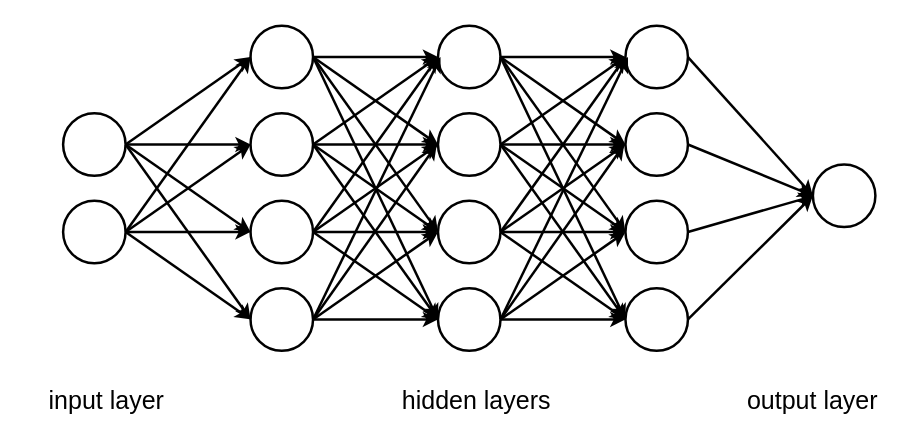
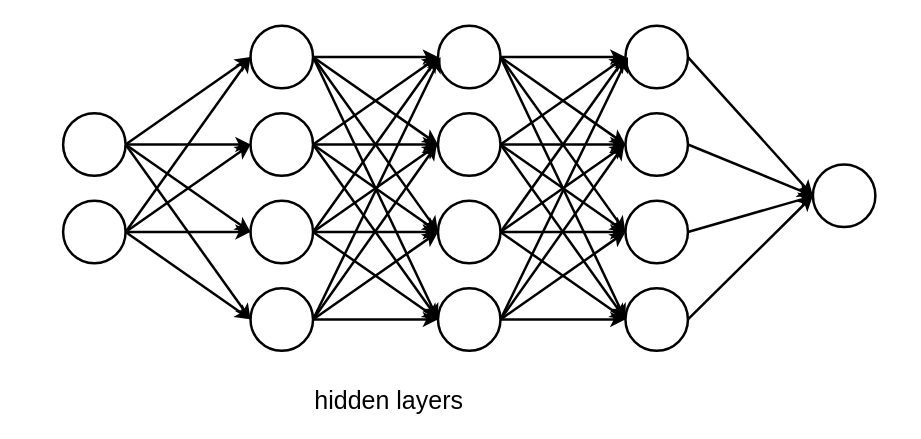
  <mxCell id="0" />
  <mxCell id="1" parent="0" />
  <mxCell id="2" value="" style="ellipse;whiteSpace=wrap;html=1;aspect=fixed;strokeWidth=2;" vertex="1" parent="1"><mxGeometry x="200" y="20" width="50" height="50" as="geometry" /></mxCell>
  <mxCell id="3" value="" style="ellipse;whiteSpace=wrap;html=1;aspect=fixed;strokeWidth=2;" vertex="1" parent="1"><mxGeometry x="200" y="90" width="50" height="50" as="geometry" /></mxCell>
  <mxCell id="4" value="" style="ellipse;whiteSpace=wrap;html=1;aspect=fixed;strokeWidth=2;" vertex="1" parent="1"><mxGeometry x="200" y="160" width="50" height="50" as="geometry" /></mxCell>
  <mxCell id="5" value="" style="ellipse;whiteSpace=wrap;html=1;aspect=fixed;strokeWidth=2;" vertex="1" parent="1"><mxGeometry x="200" y="230" width="50" height="50" as="geometry" /></mxCell>
  <mxCell id="6" value="" style="ellipse;whiteSpace=wrap;html=1;aspect=fixed;strokeWidth=2;" vertex="1" parent="1"><mxGeometry x="350" y="20" width="50" height="50" as="geometry" /></mxCell>
  <mxCell id="7" value="" style="ellipse;whiteSpace=wrap;html=1;aspect=fixed;strokeWidth=2;" vertex="1" parent="1"><mxGeometry x="350" y="90" width="50" height="50" as="geometry" /></mxCell>
  <mxCell id="8" value="" style="ellipse;whiteSpace=wrap;html=1;aspect=fixed;strokeWidth=2;" vertex="1" parent="1"><mxGeometry x="350" y="160" width="50" height="50" as="geometry" /></mxCell>
  <mxCell id="9" value="" style="ellipse;whiteSpace=wrap;html=1;aspect=fixed;strokeWidth=2;" vertex="1" parent="1"><mxGeometry x="350" y="230" width="50" height="50" as="geometry" /></mxCell>
  <mxCell id="10" value="" style="ellipse;whiteSpace=wrap;html=1;aspect=fixed;strokeWidth=2;" vertex="1" parent="1"><mxGeometry x="650" y="131" width="50" height="50" as="geometry" /></mxCell>
  <mxCell id="11" value="" style="ellipse;whiteSpace=wrap;html=1;aspect=fixed;strokeWidth=2;" vertex="1" parent="1"><mxGeometry x="50" y="90" width="50" height="50" as="geometry" /></mxCell>
  <mxCell id="12" value="" style="ellipse;whiteSpace=wrap;html=1;aspect=fixed;strokeWidth=2;" vertex="1" parent="1"><mxGeometry x="50" y="160" width="50" height="50" as="geometry" /></mxCell>
  <mxCell id="13" value="" style="endArrow=classic;html=1;exitX=1;exitY=0.5;exitDx=0;exitDy=0;entryX=0;entryY=0.5;entryDx=0;entryDy=0;strokeWidth=2;" edge="1" parent="1" source="11" target="2"><mxGeometry width="50" height="50" relative="1" as="geometry"><mxPoint x="52" y="350" as="sourcePoint" /><mxPoint x="102" y="300" as="targetPoint" /></mxGeometry></mxCell>
  <mxCell id="14" value="" style="endArrow=classic;html=1;strokeWidth=2;" edge="1" parent="1" source="11" target="3"><mxGeometry width="50" height="50" relative="1" as="geometry"><mxPoint x="102" y="110" as="sourcePoint" /><mxPoint x="210" y="55" as="targetPoint" /></mxGeometry></mxCell>
  <mxCell id="15" value="" style="endArrow=classic;html=1;exitX=1;exitY=0.5;exitDx=0;exitDy=0;entryX=0;entryY=0.5;entryDx=0;entryDy=0;strokeWidth=2;" edge="1" parent="1" source="11" target="4"><mxGeometry width="50" height="50" relative="1" as="geometry"><mxPoint x="120" y="135" as="sourcePoint" /><mxPoint x="220" y="65" as="targetPoint" /></mxGeometry></mxCell>
  <mxCell id="16" value="" style="endArrow=classic;html=1;entryX=0;entryY=0.5;entryDx=0;entryDy=0;strokeWidth=2;exitX=1;exitY=0.5;exitDx=0;exitDy=0;" edge="1" parent="1" source="11" target="5"><mxGeometry width="50" height="50" relative="1" as="geometry"><mxPoint x="130" y="145" as="sourcePoint" /><mxPoint x="230" y="75" as="targetPoint" /></mxGeometry></mxCell>
  <mxCell id="17" value="" style="endArrow=classic;html=1;exitX=1;exitY=0.5;exitDx=0;exitDy=0;entryX=0;entryY=0.5;entryDx=0;entryDy=0;strokeWidth=2;" edge="1" parent="1" source="12" target="2"><mxGeometry width="50" height="50" relative="1" as="geometry"><mxPoint x="140" y="155" as="sourcePoint" /><mxPoint x="240" y="85" as="targetPoint" /></mxGeometry></mxCell>
  <mxCell id="18" value="" style="endArrow=classic;html=1;exitX=1;exitY=0.5;exitDx=0;exitDy=0;entryX=0;entryY=0.5;entryDx=0;entryDy=0;strokeWidth=2;" edge="1" parent="1" source="12" target="3"><mxGeometry width="50" height="50" relative="1" as="geometry"><mxPoint x="150" y="165" as="sourcePoint" /><mxPoint x="250" y="95" as="targetPoint" /></mxGeometry></mxCell>
  <mxCell id="19" value="" style="endArrow=classic;html=1;exitX=1;exitY=0.5;exitDx=0;exitDy=0;strokeWidth=2;" edge="1" parent="1" source="12" target="4"><mxGeometry width="50" height="50" relative="1" as="geometry"><mxPoint x="160" y="175" as="sourcePoint" /><mxPoint x="260" y="105" as="targetPoint" /></mxGeometry></mxCell>
  <mxCell id="20" value="" style="endArrow=classic;html=1;exitX=1;exitY=0.5;exitDx=0;exitDy=0;entryX=0;entryY=0.5;entryDx=0;entryDy=0;strokeWidth=2;" edge="1" parent="1" source="12" target="5"><mxGeometry width="50" height="50" relative="1" as="geometry"><mxPoint x="170" y="185" as="sourcePoint" /><mxPoint x="270" y="115" as="targetPoint" /></mxGeometry></mxCell>
  <mxCell id="21" value="" style="endArrow=classic;html=1;exitX=1;exitY=0.5;exitDx=0;exitDy=0;entryX=0;entryY=0.5;entryDx=0;entryDy=0;strokeWidth=2;" edge="1" parent="1" source="2" target="6"><mxGeometry width="50" height="50" relative="1" as="geometry"><mxPoint x="180" y="195" as="sourcePoint" /><mxPoint x="280" y="125" as="targetPoint" /></mxGeometry></mxCell>
  <mxCell id="22" value="" style="endArrow=classic;html=1;exitX=1;exitY=0.5;exitDx=0;exitDy=0;entryX=0;entryY=0.5;entryDx=0;entryDy=0;strokeWidth=2;" edge="1" parent="1" source="2" target="7"><mxGeometry width="50" height="50" relative="1" as="geometry"><mxPoint x="190" y="205" as="sourcePoint" /><mxPoint x="290" y="135" as="targetPoint" /></mxGeometry></mxCell>
  <mxCell id="23" value="" style="endArrow=classic;html=1;exitX=1;exitY=0.5;exitDx=0;exitDy=0;entryX=0;entryY=0.5;entryDx=0;entryDy=0;strokeWidth=2;" edge="1" parent="1" source="2" target="8"><mxGeometry width="50" height="50" relative="1" as="geometry"><mxPoint x="200" y="215" as="sourcePoint" /><mxPoint x="300" y="145" as="targetPoint" /></mxGeometry></mxCell>
  <mxCell id="24" value="" style="endArrow=classic;html=1;exitX=1;exitY=0.5;exitDx=0;exitDy=0;entryX=0;entryY=0.5;entryDx=0;entryDy=0;strokeWidth=2;" edge="1" parent="1" source="2" target="9"><mxGeometry width="50" height="50" relative="1" as="geometry"><mxPoint x="210" y="225" as="sourcePoint" /><mxPoint x="310" y="155" as="targetPoint" /></mxGeometry></mxCell>
  <mxCell id="25" value="" style="endArrow=classic;html=1;exitX=1;exitY=0.5;exitDx=0;exitDy=0;entryX=0;entryY=0.5;entryDx=0;entryDy=0;strokeWidth=2;" edge="1" parent="1" source="3" target="6"><mxGeometry width="50" height="50" relative="1" as="geometry"><mxPoint x="220" y="235" as="sourcePoint" /><mxPoint x="320" y="165" as="targetPoint" /></mxGeometry></mxCell>
  <mxCell id="26" value="" style="endArrow=classic;html=1;exitX=1;exitY=0.5;exitDx=0;exitDy=0;entryX=0;entryY=0.5;entryDx=0;entryDy=0;strokeWidth=2;" edge="1" parent="1" source="3" target="7"><mxGeometry width="50" height="50" relative="1" as="geometry"><mxPoint x="230" y="245" as="sourcePoint" /><mxPoint x="330" y="175" as="targetPoint" /></mxGeometry></mxCell>
  <mxCell id="27" value="" style="endArrow=classic;html=1;exitX=1;exitY=0.5;exitDx=0;exitDy=0;entryX=0;entryY=0.5;entryDx=0;entryDy=0;strokeWidth=2;" edge="1" parent="1" source="3" target="8"><mxGeometry width="50" height="50" relative="1" as="geometry"><mxPoint x="240" y="255" as="sourcePoint" /><mxPoint x="340" y="185" as="targetPoint" /></mxGeometry></mxCell>
  <mxCell id="28" value="" style="endArrow=classic;html=1;exitX=1;exitY=0.5;exitDx=0;exitDy=0;entryX=0;entryY=0.5;entryDx=0;entryDy=0;strokeWidth=2;" edge="1" parent="1" source="3" target="9"><mxGeometry width="50" height="50" relative="1" as="geometry"><mxPoint x="250" y="265" as="sourcePoint" /><mxPoint x="350" y="195" as="targetPoint" /></mxGeometry></mxCell>
  <mxCell id="29" value="" style="endArrow=classic;html=1;entryX=0;entryY=0.5;entryDx=0;entryDy=0;strokeWidth=2;exitX=1;exitY=0.5;exitDx=0;exitDy=0;" edge="1" parent="1" source="4" target="6"><mxGeometry width="50" height="50" relative="1" as="geometry"><mxPoint x="260" y="275" as="sourcePoint" /><mxPoint x="360" y="205" as="targetPoint" /></mxGeometry></mxCell>
  <mxCell id="30" value="" style="endArrow=classic;html=1;exitX=1;exitY=0.5;exitDx=0;exitDy=0;entryX=0;entryY=0.5;entryDx=0;entryDy=0;strokeWidth=2;" edge="1" parent="1" source="4" target="7"><mxGeometry width="50" height="50" relative="1" as="geometry"><mxPoint x="270" y="285" as="sourcePoint" /><mxPoint x="370" y="215" as="targetPoint" /></mxGeometry></mxCell>
  <mxCell id="31" value="" style="endArrow=classic;html=1;exitX=1;exitY=0.5;exitDx=0;exitDy=0;entryX=0;entryY=0.5;entryDx=0;entryDy=0;strokeWidth=2;" edge="1" parent="1" source="4" target="8"><mxGeometry width="50" height="50" relative="1" as="geometry"><mxPoint x="280" y="295" as="sourcePoint" /><mxPoint x="380" y="225" as="targetPoint" /></mxGeometry></mxCell>
  <mxCell id="32" value="" style="endArrow=classic;html=1;exitX=1;exitY=0.5;exitDx=0;exitDy=0;entryX=0;entryY=0.5;entryDx=0;entryDy=0;strokeWidth=2;" edge="1" parent="1" source="4" target="9"><mxGeometry width="50" height="50" relative="1" as="geometry"><mxPoint x="290" y="305" as="sourcePoint" /><mxPoint x="390" y="235" as="targetPoint" /></mxGeometry></mxCell>
  <mxCell id="33" value="" style="endArrow=classic;html=1;strokeWidth=2;exitX=1;exitY=0.5;exitDx=0;exitDy=0;" edge="1" parent="1" source="5"><mxGeometry width="50" height="50" relative="1" as="geometry"><mxPoint x="300" y="315" as="sourcePoint" /><mxPoint x="352" y="45" as="targetPoint" /></mxGeometry></mxCell>
  <mxCell id="34" value="" style="endArrow=classic;html=1;exitX=1;exitY=0.5;exitDx=0;exitDy=0;strokeWidth=2;" edge="1" parent="1" source="5"><mxGeometry width="50" height="50" relative="1" as="geometry"><mxPoint x="310" y="325" as="sourcePoint" /><mxPoint x="349" y="115" as="targetPoint" /></mxGeometry></mxCell>
  <mxCell id="35" value="" style="endArrow=classic;html=1;entryX=0;entryY=0.5;entryDx=0;entryDy=0;strokeWidth=2;exitX=1;exitY=0.5;exitDx=0;exitDy=0;" edge="1" parent="1" source="5" target="8"><mxGeometry width="50" height="50" relative="1" as="geometry"><mxPoint x="320" y="335" as="sourcePoint" /><mxPoint x="420" y="265" as="targetPoint" /></mxGeometry></mxCell>
  <mxCell id="36" value="" style="endArrow=classic;html=1;entryX=0;entryY=0.5;entryDx=0;entryDy=0;strokeWidth=2;" edge="1" parent="1" source="5" target="9"><mxGeometry width="50" height="50" relative="1" as="geometry"><mxPoint x="330" y="345" as="sourcePoint" /><mxPoint x="430" y="275" as="targetPoint" /></mxGeometry></mxCell>
  <mxCell id="37" value="" style="ellipse;whiteSpace=wrap;html=1;aspect=fixed;strokeWidth=2;" vertex="1" parent="1"><mxGeometry x="500" y="20" width="50" height="50" as="geometry" /></mxCell>
  <mxCell id="38" value="" style="ellipse;whiteSpace=wrap;html=1;aspect=fixed;strokeWidth=2;" vertex="1" parent="1"><mxGeometry x="500" y="90" width="50" height="50" as="geometry" /></mxCell>
  <mxCell id="39" value="" style="ellipse;whiteSpace=wrap;html=1;aspect=fixed;strokeWidth=2;" vertex="1" parent="1"><mxGeometry x="500" y="160" width="50" height="50" as="geometry" /></mxCell>
  <mxCell id="40" value="" style="ellipse;whiteSpace=wrap;html=1;aspect=fixed;strokeWidth=2;" vertex="1" parent="1"><mxGeometry x="500" y="230" width="50" height="50" as="geometry" /></mxCell>
  <mxCell id="41" value="" style="endArrow=classic;html=1;exitX=1;exitY=0.5;exitDx=0;exitDy=0;entryX=0;entryY=0.5;entryDx=0;entryDy=0;strokeWidth=2;" edge="1" parent="1" target="37"><mxGeometry width="50" height="50" relative="1" as="geometry"><mxPoint x="400" y="45" as="sourcePoint" /><mxPoint x="430" y="125" as="targetPoint" /></mxGeometry></mxCell>
  <mxCell id="42" value="" style="endArrow=classic;html=1;exitX=1;exitY=0.5;exitDx=0;exitDy=0;entryX=0;entryY=0.5;entryDx=0;entryDy=0;strokeWidth=2;" edge="1" parent="1" target="38"><mxGeometry width="50" height="50" relative="1" as="geometry"><mxPoint x="400" y="45" as="sourcePoint" /><mxPoint x="440" y="135" as="targetPoint" /></mxGeometry></mxCell>
  <mxCell id="43" value="" style="endArrow=classic;html=1;exitX=1;exitY=0.5;exitDx=0;exitDy=0;entryX=0;entryY=0.5;entryDx=0;entryDy=0;strokeWidth=2;" edge="1" parent="1" target="39"><mxGeometry width="50" height="50" relative="1" as="geometry"><mxPoint x="400" y="45" as="sourcePoint" /><mxPoint x="450" y="145" as="targetPoint" /></mxGeometry></mxCell>
  <mxCell id="44" value="" style="endArrow=classic;html=1;exitX=1;exitY=0.5;exitDx=0;exitDy=0;entryX=0;entryY=0.5;entryDx=0;entryDy=0;strokeWidth=2;" edge="1" parent="1" target="40"><mxGeometry width="50" height="50" relative="1" as="geometry"><mxPoint x="400" y="45" as="sourcePoint" /><mxPoint x="460" y="155" as="targetPoint" /></mxGeometry></mxCell>
  <mxCell id="45" value="" style="endArrow=classic;html=1;exitX=1;exitY=0.5;exitDx=0;exitDy=0;entryX=0;entryY=0.5;entryDx=0;entryDy=0;strokeWidth=2;" edge="1" parent="1" target="37"><mxGeometry width="50" height="50" relative="1" as="geometry"><mxPoint x="400" y="115" as="sourcePoint" /><mxPoint x="470" y="165" as="targetPoint" /></mxGeometry></mxCell>
  <mxCell id="46" value="" style="endArrow=classic;html=1;exitX=1;exitY=0.5;exitDx=0;exitDy=0;entryX=0;entryY=0.5;entryDx=0;entryDy=0;strokeWidth=2;" edge="1" parent="1" target="38"><mxGeometry width="50" height="50" relative="1" as="geometry"><mxPoint x="400" y="115" as="sourcePoint" /><mxPoint x="480" y="175" as="targetPoint" /></mxGeometry></mxCell>
  <mxCell id="47" value="" style="endArrow=classic;html=1;exitX=1;exitY=0.5;exitDx=0;exitDy=0;entryX=0;entryY=0.5;entryDx=0;entryDy=0;strokeWidth=2;" edge="1" parent="1" target="39"><mxGeometry width="50" height="50" relative="1" as="geometry"><mxPoint x="400" y="115" as="sourcePoint" /><mxPoint x="490" y="185" as="targetPoint" /></mxGeometry></mxCell>
  <mxCell id="48" value="" style="endArrow=classic;html=1;exitX=1;exitY=0.5;exitDx=0;exitDy=0;entryX=0;entryY=0.5;entryDx=0;entryDy=0;strokeWidth=2;" edge="1" parent="1" target="40"><mxGeometry width="50" height="50" relative="1" as="geometry"><mxPoint x="400" y="115" as="sourcePoint" /><mxPoint x="500" y="195" as="targetPoint" /></mxGeometry></mxCell>
  <mxCell id="49" value="" style="endArrow=classic;html=1;entryX=0;entryY=0.5;entryDx=0;entryDy=0;strokeWidth=2;exitX=1;exitY=0.5;exitDx=0;exitDy=0;" edge="1" parent="1" target="37"><mxGeometry width="50" height="50" relative="1" as="geometry"><mxPoint x="400" y="185" as="sourcePoint" /><mxPoint x="510" y="205" as="targetPoint" /></mxGeometry></mxCell>
  <mxCell id="50" value="" style="endArrow=classic;html=1;exitX=1;exitY=0.5;exitDx=0;exitDy=0;entryX=0;entryY=0.5;entryDx=0;entryDy=0;strokeWidth=2;" edge="1" parent="1" target="38"><mxGeometry width="50" height="50" relative="1" as="geometry"><mxPoint x="400" y="185" as="sourcePoint" /><mxPoint x="520" y="215" as="targetPoint" /></mxGeometry></mxCell>
  <mxCell id="51" value="" style="endArrow=classic;html=1;exitX=1;exitY=0.5;exitDx=0;exitDy=0;entryX=0;entryY=0.5;entryDx=0;entryDy=0;strokeWidth=2;" edge="1" parent="1" target="39"><mxGeometry width="50" height="50" relative="1" as="geometry"><mxPoint x="400" y="185" as="sourcePoint" /><mxPoint x="530" y="225" as="targetPoint" /></mxGeometry></mxCell>
  <mxCell id="52" value="" style="endArrow=classic;html=1;exitX=1;exitY=0.5;exitDx=0;exitDy=0;entryX=0;entryY=0.5;entryDx=0;entryDy=0;strokeWidth=2;" edge="1" parent="1" target="40"><mxGeometry width="50" height="50" relative="1" as="geometry"><mxPoint x="400" y="185" as="sourcePoint" /><mxPoint x="540" y="235" as="targetPoint" /></mxGeometry></mxCell>
  <mxCell id="53" value="" style="endArrow=classic;html=1;strokeWidth=2;exitX=1;exitY=0.5;exitDx=0;exitDy=0;" edge="1" parent="1"><mxGeometry width="50" height="50" relative="1" as="geometry"><mxPoint x="400" y="255" as="sourcePoint" /><mxPoint x="502" y="45" as="targetPoint" /></mxGeometry></mxCell>
  <mxCell id="54" value="" style="endArrow=classic;html=1;exitX=1;exitY=0.5;exitDx=0;exitDy=0;strokeWidth=2;" edge="1" parent="1"><mxGeometry width="50" height="50" relative="1" as="geometry"><mxPoint x="400" y="255" as="sourcePoint" /><mxPoint x="499" y="115" as="targetPoint" /></mxGeometry></mxCell>
  <mxCell id="55" value="" style="endArrow=classic;html=1;entryX=0;entryY=0.5;entryDx=0;entryDy=0;strokeWidth=2;exitX=1;exitY=0.5;exitDx=0;exitDy=0;" edge="1" parent="1" target="39"><mxGeometry width="50" height="50" relative="1" as="geometry"><mxPoint x="400" y="255" as="sourcePoint" /><mxPoint x="570" y="265" as="targetPoint" /></mxGeometry></mxCell>
  <mxCell id="56" value="" style="endArrow=classic;html=1;entryX=0;entryY=0.5;entryDx=0;entryDy=0;strokeWidth=2;" edge="1" parent="1" target="40"><mxGeometry width="50" height="50" relative="1" as="geometry"><mxPoint x="400" y="255" as="sourcePoint" /><mxPoint x="580" y="275" as="targetPoint" /></mxGeometry></mxCell>
  <mxCell id="57" value="" style="endArrow=classic;html=1;entryX=0;entryY=0.5;entryDx=0;entryDy=0;strokeWidth=2;exitX=1;exitY=0.5;exitDx=0;exitDy=0;" edge="1" parent="1" source="37" target="10"><mxGeometry width="50" height="50" relative="1" as="geometry"><mxPoint x="410" y="265" as="sourcePoint" /><mxPoint x="510" y="265" as="targetPoint" /></mxGeometry></mxCell>
  <mxCell id="58" value="" style="endArrow=classic;html=1;entryX=0;entryY=0.5;entryDx=0;entryDy=0;strokeWidth=2;exitX=1;exitY=0.5;exitDx=0;exitDy=0;" edge="1" parent="1" source="38" target="10"><mxGeometry width="50" height="50" relative="1" as="geometry"><mxPoint x="420" y="275" as="sourcePoint" /><mxPoint x="520" y="275" as="targetPoint" /></mxGeometry></mxCell>
  <mxCell id="59" value="" style="endArrow=classic;html=1;strokeWidth=2;exitX=1;exitY=0.5;exitDx=0;exitDy=0;" edge="1" parent="1" source="39"><mxGeometry width="50" height="50" relative="1" as="geometry"><mxPoint x="430" y="285" as="sourcePoint" /><mxPoint x="651" y="156" as="targetPoint" /></mxGeometry></mxCell>
  <mxCell id="60" value="" style="endArrow=classic;html=1;entryX=0;entryY=0.5;entryDx=0;entryDy=0;strokeWidth=2;exitX=1;exitY=0.5;exitDx=0;exitDy=0;" edge="1" parent="1" source="40" target="10"><mxGeometry width="50" height="50" relative="1" as="geometry"><mxPoint x="440" y="295" as="sourcePoint" /><mxPoint x="540" y="295" as="targetPoint" /></mxGeometry></mxCell>
- <mxCell id="61" value="&lt;font style=&quot;font-size: 20px&quot;&gt;input layer&lt;/font&gt;" style="text;html=1;strokeColor=none;fillColor=none;align=center;verticalAlign=middle;whiteSpace=wrap;rounded=0;" vertex="1" parent="1"><mxGeometry x="20" y="309" width="130" height="20" as="geometry" /></mxCell>
- <mxCell id="62" value="&lt;font style=&quot;font-size: 20px&quot;&gt;hidden&lt;font style=&quot;font-size: 20px&quot;&gt; layers&lt;/font&gt;&lt;/font&gt;" style="text;html=1;strokeColor=none;fillColor=none;align=center;verticalAlign=middle;whiteSpace=wrap;rounded=0;" vertex="1" parent="1"><mxGeometry x="316" y="309" width="130" height="20" as="geometry" /></mxCell>
- <mxCell id="63" value="&lt;font style=&quot;font-size: 20px&quot;&gt;output layer&lt;/font&gt;" style="text;html=1;strokeColor=none;fillColor=none;align=center;verticalAlign=middle;whiteSpace=wrap;rounded=0;" vertex="1" parent="1"><mxGeometry x="585" y="309" width="130" height="20" as="geometry" /></mxCell>
+ <mxCell id="62" value="&lt;font style=&quot;font-size: 20px&quot;&gt;hidden&lt;font style=&quot;font-size: 20px&quot;&gt; layers&lt;/font&gt;&lt;/font&gt;" style="text;html=1;strokeColor=none;fillColor=none;align=center;verticalAlign=middle;whiteSpace=wrap;rounded=0;" vertex="1" parent="1"><mxGeometry x="246" y="309" width="130" height="20" as="geometry" /></mxCell>
